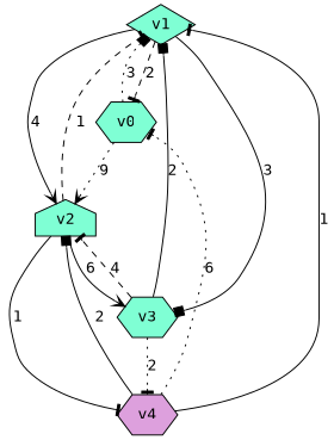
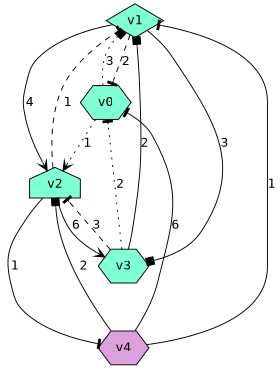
  digraph {
    fontname="DejaVu Sans Mono"
    node [fillcolor=aquamarine fontname="DejaVu Sans Mono" shape=hexagon style=filled]
    edge [arrowhead=tee fontname="DejaVu Sans Mono" style=solid]
    v1 [shape=diamond]
    v0
    v2 [shape=house]
    v3
    v4 [fillcolor=plum]
    v1 -> v0 [label=2 style=dashed]
    v1 -> v2 [arrowhead=vee label=4]
    v1 -> v3 [arrowhead=box label=3]
    v0 -> v1 [arrowhead=box label=3 style=dotted]
-   v0 -> v2 [arrowhead=vee label=9 style=dotted]
+   v0 -> v2 [arrowhead=vee label=1 style=dotted]
    v2 -> v1 [label=1 style=dashed]
    v2 -> v3 [arrowhead=vee label=6]
    v2 -> v4 [label=1]
    v3 -> v1 [arrowhead=box label=2]
-   v3 -> v2 [label=4 style=dashed]
-   v3 -> v4 [label=2 style=dotted]
+   v3 -> v2 [label=3 style=dashed]
+   v3 -> v0 [label=2 style=dotted]
    v4 -> v1 [label=1]
-   v4 -> v0 [label=6 style=dotted]
+   v4 -> v0 [label=6]
    v4 -> v2 [arrowhead=box label=2]
  }
